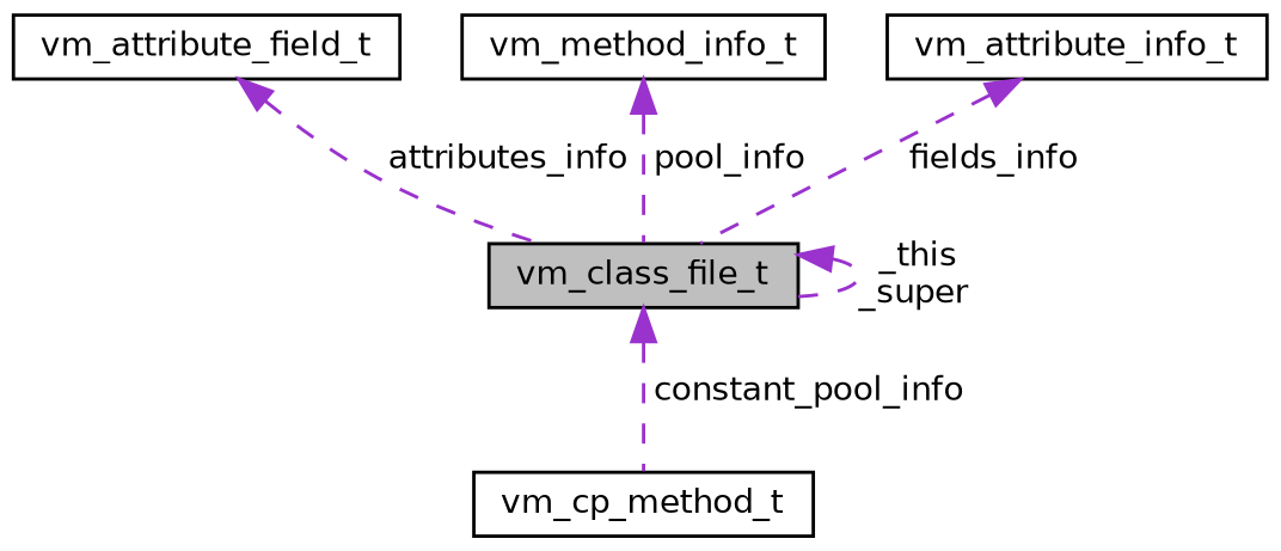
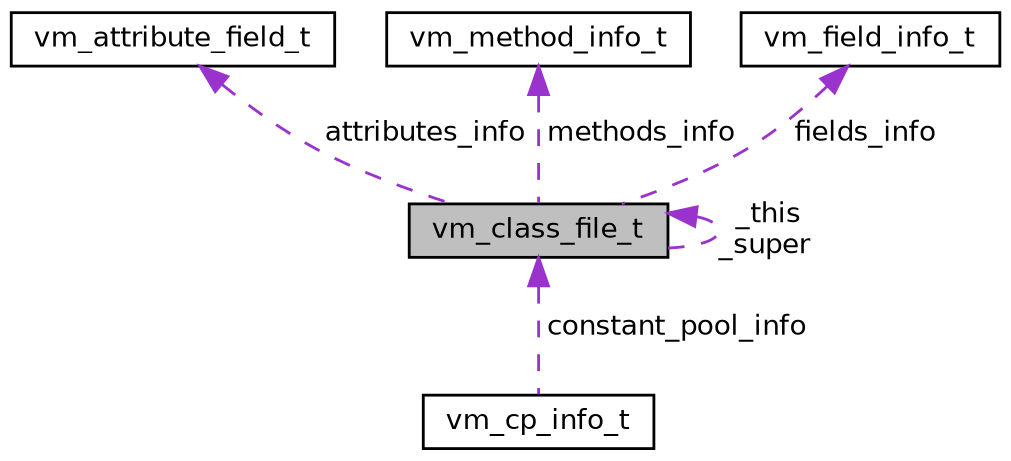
  digraph {
    node [color=black fillcolor=white fontname=Helvetica fontsize=10 shape=record style=filled]
    edge [color=darkorchid3 dir=back fontname=Helvetica fontsize=10 labelfontname=Helvetica labelfontsize=10 style=dashed]
    n1 [fillcolor=grey75 fontcolor=black height=0.2 label=vm_class_file_t width=0.4]
-   n2 [height=0.2 label=vm_cp_method_t width=0.4]
+   n2 [height=0.2 label=vm_cp_info_t width=0.4]
    n3 [height=0.2 label=vm_attribute_field_t width=0.4]
    n4 [height=0.2 label=vm_method_info_t width=0.4]
-   n5 [height=0.2 label=vm_attribute_info_t width=0.4]
+   n5 [height=0.2 label=vm_field_info_t width=0.4]
    n1 -> n1 [label=" _this\n_super"]
    n1 -> n2 [label=" constant_pool_info"]
    n3 -> n1 [label=" attributes_info"]
-   n4 -> n1 [label=" pool_info"]
+   n4 -> n1 [label=" methods_info"]
    n5 -> n1 [label=" fields_info"]
  }
